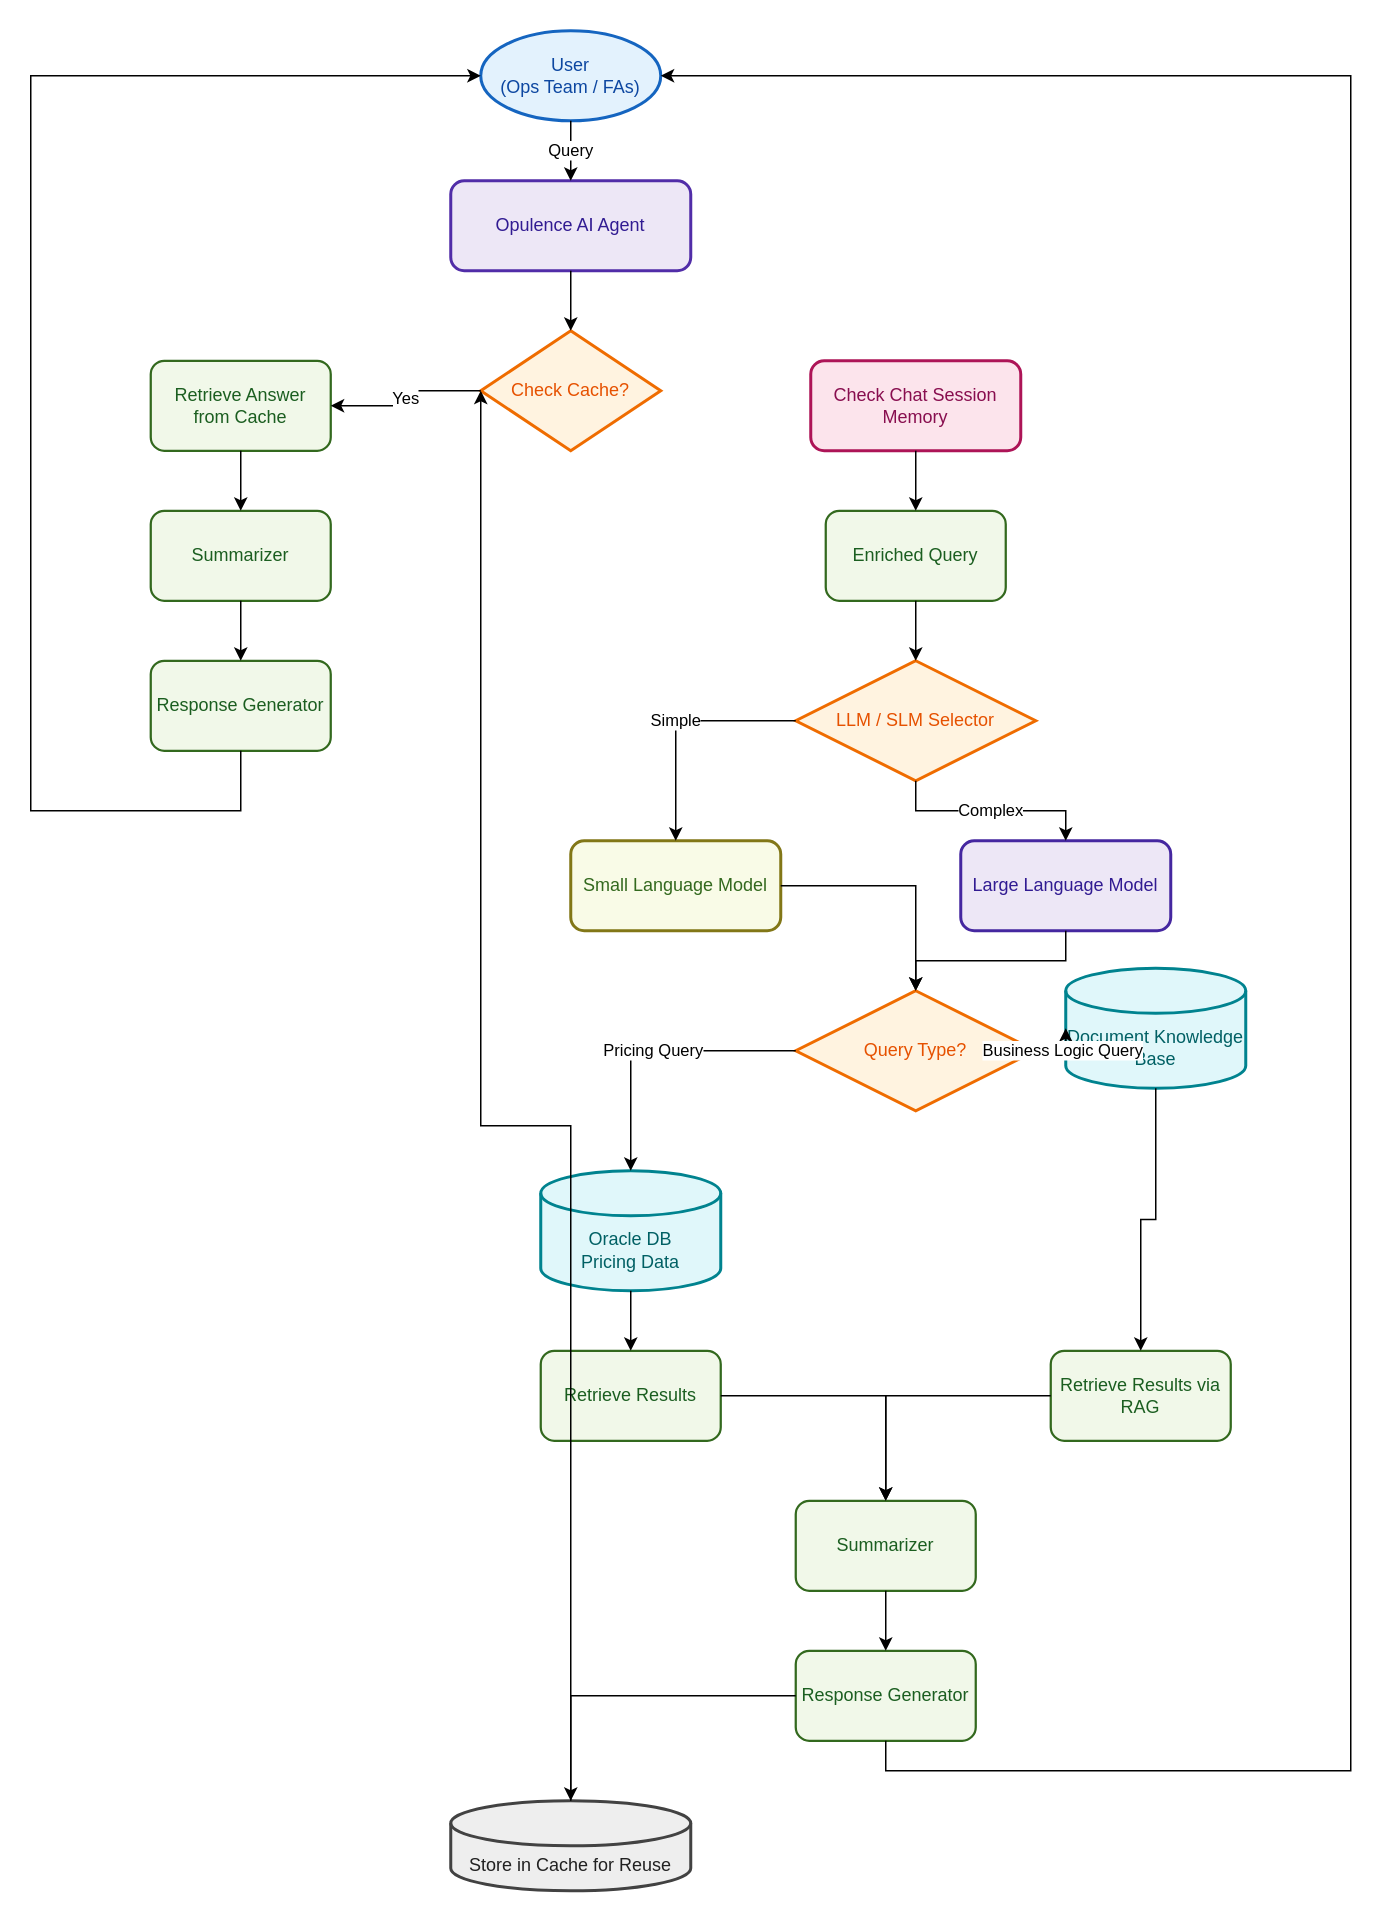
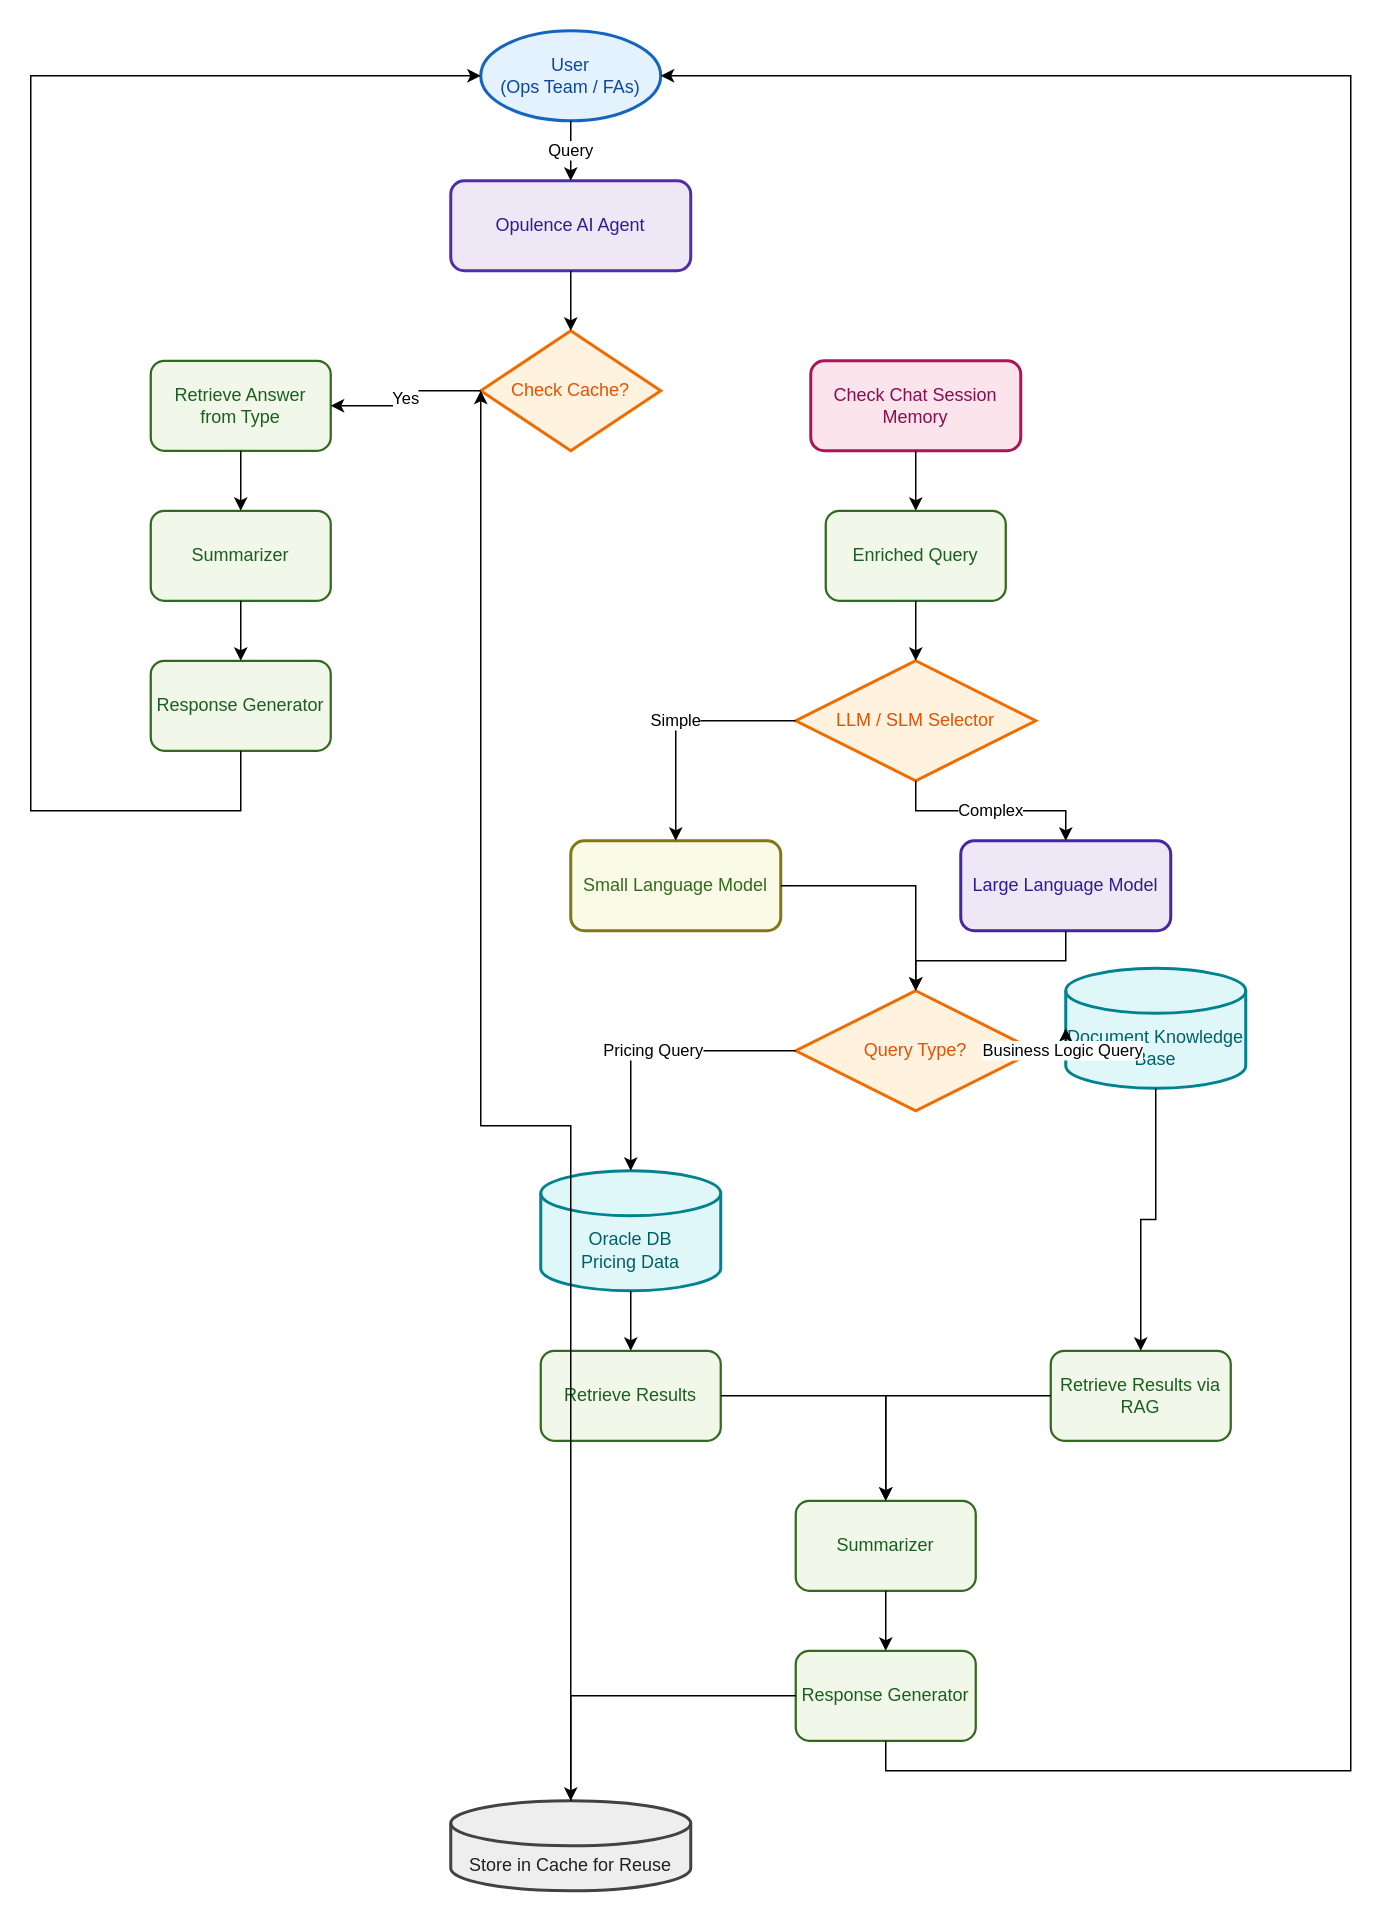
  <mxCell id="0" />
  <mxCell id="1" parent="0" />
  <mxCell id="2" value="User&#10;(Ops Team / FAs)" style="ellipse;whiteSpace=wrap;html=1;fillColor=#e3f2fd;strokeColor=#1565c0;strokeWidth=2;fontColor=#0d47a1;" vertex="1" parent="1"><mxGeometry x="320" y="20" width="120" height="60" as="geometry" /></mxCell>
  <mxCell id="3" value="Opulence AI Agent" style="rounded=1;whiteSpace=wrap;html=1;fillColor=#ede7f6;strokeColor=#512da8;strokeWidth=2;fontColor=#311b92;" vertex="1" parent="1"><mxGeometry x="300" y="120" width="160" height="60" as="geometry" /></mxCell>
  <mxCell id="4" value="Check Cache?" style="rhombus;whiteSpace=wrap;html=1;fillColor=#fff3e0;strokeColor=#ef6c00;strokeWidth=2;fontColor=#e65100;" vertex="1" parent="1"><mxGeometry x="320" y="220" width="120" height="80" as="geometry" /></mxCell>
- <mxCell id="5" value="Retrieve Answer&#10;from Cache" style="rounded=1;whiteSpace=wrap;html=1;fillColor=#f1f8e9;strokeColor=#33691e;strokeWidth=1.5;fontColor=#1b5e20;" vertex="1" parent="1"><mxGeometry x="100" y="240" width="120" height="60" as="geometry" /></mxCell>
+ <mxCell id="5" value="Retrieve Answer&#10;from Type" style="rounded=1;whiteSpace=wrap;html=1;fillColor=#f1f8e9;strokeColor=#33691e;strokeWidth=1.5;fontColor=#1b5e20;" vertex="1" parent="1"><mxGeometry x="100" y="240" width="120" height="60" as="geometry" /></mxCell>
  <mxCell id="6" value="Summarizer" style="rounded=1;whiteSpace=wrap;html=1;fillColor=#f1f8e9;strokeColor=#33691e;strokeWidth=1.5;fontColor=#1b5e20;" vertex="1" parent="1"><mxGeometry x="100" y="340" width="120" height="60" as="geometry" /></mxCell>
  <mxCell id="7" value="Response Generator" style="rounded=1;whiteSpace=wrap;html=1;fillColor=#f1f8e9;strokeColor=#33691e;strokeWidth=1.5;fontColor=#1b5e20;" vertex="1" parent="1"><mxGeometry x="100" y="440" width="120" height="60" as="geometry" /></mxCell>
  <mxCell id="8" value="Check Chat Session Memory" style="rounded=1;whiteSpace=wrap;html=1;fillColor=#fce4ec;strokeColor=#ad1457;strokeWidth=2;fontColor=#880e4f;" vertex="1" parent="1"><mxGeometry x="540" y="240" width="140" height="60" as="geometry" /></mxCell>
  <mxCell id="9" value="Enriched Query" style="rounded=1;whiteSpace=wrap;html=1;fillColor=#f1f8e9;strokeColor=#33691e;strokeWidth=1.5;fontColor=#1b5e20;" vertex="1" parent="1"><mxGeometry x="550" y="340" width="120" height="60" as="geometry" /></mxCell>
  <mxCell id="10" value="LLM / SLM Selector" style="rhombus;whiteSpace=wrap;html=1;fillColor=#fff3e0;strokeColor=#ef6c00;strokeWidth=2;fontColor=#e65100;" vertex="1" parent="1"><mxGeometry x="530" y="440" width="160" height="80" as="geometry" /></mxCell>
  <mxCell id="11" value="Small Language Model" style="rounded=1;whiteSpace=wrap;html=1;fillColor=#f9fbe7;strokeColor=#827717;strokeWidth=2;fontColor=#33691e;" vertex="1" parent="1"><mxGeometry x="380" y="560" width="140" height="60" as="geometry" /></mxCell>
  <mxCell id="12" value="Large Language Model" style="rounded=1;whiteSpace=wrap;html=1;fillColor=#ede7f6;strokeColor=#4527a0;strokeWidth=2;fontColor=#311b92;" vertex="1" parent="1"><mxGeometry x="640" y="560" width="140" height="60" as="geometry" /></mxCell>
  <mxCell id="13" value="Query Type?" style="rhombus;whiteSpace=wrap;html=1;fillColor=#fff3e0;strokeColor=#ef6c00;strokeWidth=2;fontColor=#e65100;" vertex="1" parent="1"><mxGeometry x="530" y="660" width="160" height="80" as="geometry" /></mxCell>
  <mxCell id="14" value="Oracle DB&#10;Pricing Data" style="shape=cylinder3;whiteSpace=wrap;html=1;boundedLbl=1;backgroundOutline=1;size=15;fillColor=#e0f7fa;strokeColor=#00838f;strokeWidth=2;fontColor=#006064;" vertex="1" parent="1"><mxGeometry x="360" y="780" width="120" height="80" as="geometry" /></mxCell>
  <mxCell id="15" value="Document Knowledge Base" style="shape=cylinder3;whiteSpace=wrap;html=1;boundedLbl=1;backgroundOutline=1;size=15;fillColor=#e0f7fa;strokeColor=#00838f;strokeWidth=2;fontColor=#006064;" vertex="1" parent="1"><mxGeometry x="710" y="645" width="120" height="80" as="geometry" /></mxCell>
  <mxCell id="16" value="Retrieve Results" style="rounded=1;whiteSpace=wrap;html=1;fillColor=#f1f8e9;strokeColor=#33691e;strokeWidth=1.5;fontColor=#1b5e20;" vertex="1" parent="1"><mxGeometry x="360" y="900" width="120" height="60" as="geometry" /></mxCell>
  <mxCell id="17" value="Retrieve Results via RAG" style="rounded=1;whiteSpace=wrap;html=1;fillColor=#f1f8e9;strokeColor=#33691e;strokeWidth=1.5;fontColor=#1b5e20;" vertex="1" parent="1"><mxGeometry x="700" y="900" width="120" height="60" as="geometry" /></mxCell>
  <mxCell id="18" value="Summarizer" style="rounded=1;whiteSpace=wrap;html=1;fillColor=#f1f8e9;strokeColor=#33691e;strokeWidth=1.5;fontColor=#1b5e20;" vertex="1" parent="1"><mxGeometry x="530" y="1000" width="120" height="60" as="geometry" /></mxCell>
  <mxCell id="19" value="Response Generator" style="rounded=1;whiteSpace=wrap;html=1;fillColor=#f1f8e9;strokeColor=#33691e;strokeWidth=1.5;fontColor=#1b5e20;" vertex="1" parent="1"><mxGeometry x="530" y="1100" width="120" height="60" as="geometry" /></mxCell>
  <mxCell id="20" value="Store in Cache for Reuse" style="shape=cylinder3;whiteSpace=wrap;html=1;boundedLbl=1;backgroundOutline=1;size=15;fillColor=#eeeeee;strokeColor=#424242;strokeWidth=2;fontColor=#212121;" vertex="1" parent="1"><mxGeometry x="300" y="1200" width="160" height="60" as="geometry" /></mxCell>
  <mxCell id="21" value="Query" style="edgeStyle=orthogonalEdgeStyle;rounded=0;orthogonalLoop=1;jettySize=auto;html=1;" edge="1" parent="1" source="2" target="3"><mxGeometry relative="1" as="geometry" /></mxCell>
  <mxCell id="22" value="" style="edgeStyle=orthogonalEdgeStyle;rounded=0;orthogonalLoop=1;jettySize=auto;html=1;" edge="1" parent="1" source="3" target="4"><mxGeometry relative="1" as="geometry" /></mxCell>
  <mxCell id="23" value="Yes" style="edgeStyle=orthogonalEdgeStyle;rounded=0;orthogonalLoop=1;jettySize=auto;html=1;" edge="1" parent="1" source="4" target="5"><mxGeometry relative="1" as="geometry" /></mxCell>
  <mxCell id="24" value="" style="edgeStyle=orthogonalEdgeStyle;rounded=0;orthogonalLoop=1;jettySize=auto;html=1;" edge="1" parent="1" source="5" target="6"><mxGeometry relative="1" as="geometry" /></mxCell>
  <mxCell id="25" value="" style="edgeStyle=orthogonalEdgeStyle;rounded=0;orthogonalLoop=1;jettySize=auto;html=1;" edge="1" parent="1" source="6" target="7"><mxGeometry relative="1" as="geometry" /></mxCell>
  <mxCell id="26" value="" style="edgeStyle=orthogonalEdgeStyle;rounded=0;orthogonalLoop=1;jettySize=auto;html=1;" edge="1" parent="1" source="7" target="2"><mxGeometry relative="1" as="geometry"><Array as="points"><mxPoint x="160" y="540" /><mxPoint x="20" y="540" /><mxPoint x="20" y="50" /></Array></mxGeometry></mxCell>
  <mxCell id="27" value="" style="edgeStyle=orthogonalEdgeStyle;rounded=0;orthogonalLoop=1;jettySize=auto;html=1;" edge="1" parent="1" source="8" target="9"><mxGeometry relative="1" as="geometry" /></mxCell>
  <mxCell id="28" value="" style="edgeStyle=orthogonalEdgeStyle;rounded=0;orthogonalLoop=1;jettySize=auto;html=1;" edge="1" parent="1" source="9" target="10"><mxGeometry relative="1" as="geometry" /></mxCell>
  <mxCell id="29" value="Simple" style="edgeStyle=orthogonalEdgeStyle;rounded=0;orthogonalLoop=1;jettySize=auto;html=1;" edge="1" parent="1" source="10" target="11"><mxGeometry relative="1" as="geometry" /></mxCell>
  <mxCell id="30" value="Complex" style="edgeStyle=orthogonalEdgeStyle;rounded=0;orthogonalLoop=1;jettySize=auto;html=1;" edge="1" parent="1" source="10" target="12"><mxGeometry relative="1" as="geometry" /></mxCell>
  <mxCell id="31" value="" style="edgeStyle=orthogonalEdgeStyle;rounded=0;orthogonalLoop=1;jettySize=auto;html=1;" edge="1" parent="1" source="11" target="13"><mxGeometry relative="1" as="geometry" /></mxCell>
  <mxCell id="32" value="" style="edgeStyle=orthogonalEdgeStyle;rounded=0;orthogonalLoop=1;jettySize=auto;html=1;" edge="1" parent="1" source="12" target="13"><mxGeometry relative="1" as="geometry" /></mxCell>
  <mxCell id="33" value="Pricing Query" style="edgeStyle=orthogonalEdgeStyle;rounded=0;orthogonalLoop=1;jettySize=auto;html=1;" edge="1" parent="1" source="13" target="14"><mxGeometry relative="1" as="geometry" /></mxCell>
  <mxCell id="34" value="Business Logic Query" style="edgeStyle=orthogonalEdgeStyle;rounded=0;orthogonalLoop=1;jettySize=auto;html=1;" edge="1" parent="1" source="13" target="15"><mxGeometry relative="1" as="geometry" /></mxCell>
  <mxCell id="35" value="" style="edgeStyle=orthogonalEdgeStyle;rounded=0;orthogonalLoop=1;jettySize=auto;html=1;" edge="1" parent="1" source="14" target="16"><mxGeometry relative="1" as="geometry" /></mxCell>
  <mxCell id="36" value="" style="edgeStyle=orthogonalEdgeStyle;rounded=0;orthogonalLoop=1;jettySize=auto;html=1;" edge="1" parent="1" source="15" target="17"><mxGeometry relative="1" as="geometry" /></mxCell>
  <mxCell id="37" value="" style="edgeStyle=orthogonalEdgeStyle;rounded=0;orthogonalLoop=1;jettySize=auto;html=1;" edge="1" parent="1" source="16" target="18"><mxGeometry relative="1" as="geometry" /></mxCell>
  <mxCell id="38" value="" style="edgeStyle=orthogonalEdgeStyle;rounded=0;orthogonalLoop=1;jettySize=auto;html=1;" edge="1" parent="1" source="17" target="18"><mxGeometry relative="1" as="geometry" /></mxCell>
  <mxCell id="39" value="" style="edgeStyle=orthogonalEdgeStyle;rounded=0;orthogonalLoop=1;jettySize=auto;html=1;" edge="1" parent="1" source="18" target="19"><mxGeometry relative="1" as="geometry" /></mxCell>
  <mxCell id="40" value="" style="edgeStyle=orthogonalEdgeStyle;rounded=0;orthogonalLoop=1;jettySize=auto;html=1;" edge="1" parent="1" source="19" target="2"><mxGeometry relative="1" as="geometry"><Array as="points"><mxPoint x="590" y="1180" /><mxPoint x="900" y="1180" /><mxPoint x="900" y="50" /></Array></mxGeometry></mxCell>
  <mxCell id="41" value="" style="edgeStyle=orthogonalEdgeStyle;rounded=0;orthogonalLoop=1;jettySize=auto;html=1;" edge="1" parent="1" source="19" target="20"><mxGeometry relative="1" as="geometry" /></mxCell>
  <mxCell id="42" value="" style="edgeStyle=orthogonalEdgeStyle;rounded=0;orthogonalLoop=1;jettySize=auto;html=1;" edge="1" parent="1" source="20" target="4"><mxGeometry relative="1" as="geometry"><Array as="points"><mxPoint x="380" y="750" /><mxPoint x="320" y="750" /></Array></mxGeometry></mxCell>
